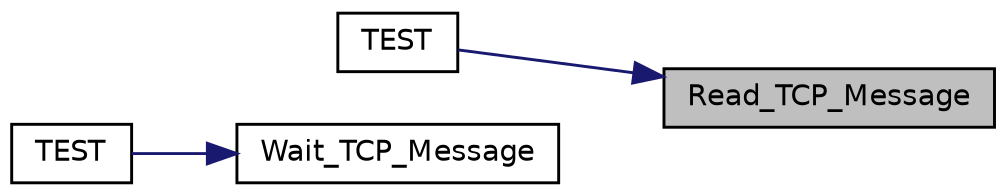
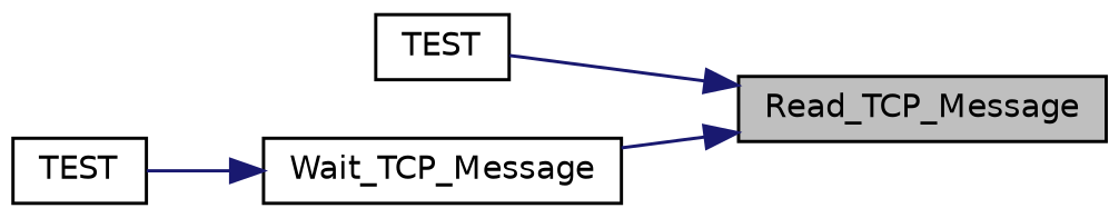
  digraph {
    rankdir=RL
    node [color=black fillcolor=white fontname=Helvetica fontsize=10 shape=record style=filled]
    edge [color=midnightblue dir=back fontname=Helvetica fontsize=10 labelfontname=Helvetica labelfontsize=10 style=solid]
    n1 [fillcolor=grey75 fontcolor=black height=0.2 label=Read_TCP_Message width=0.4]
    n2 [height=0.2 label=TEST width=0.4]
    n3 [height=0.2 label=Wait_TCP_Message width=0.4]
    n4 [height=0.2 label=TEST width=0.4]
    n1 -> n2
+   n1 -> n3
    n3 -> n4
  }
